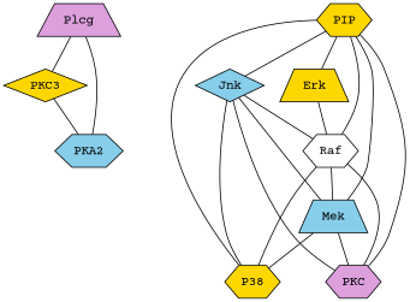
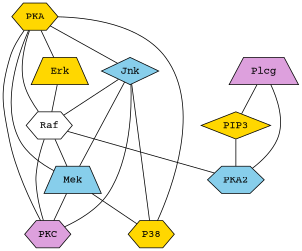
  digraph {
    fontname="Courier Prime"
    node [fillcolor=gold fontname="Courier Prime" shape=hexagon style=filled]
    edge [dir=none fontname="Courier Prime"]
-   PIP3 [shape=diamond label=PKC3]
+   PIP3 [shape=diamond]
    n2 [fillcolor=skyblue label=PKA2]
-   PKA [label=PIP]
+   PKA
    P38
    Mek [fillcolor=skyblue shape=trapezium]
    PKC [fillcolor=plum]
    Erk [shape=trapezium]
    Jnk [fillcolor=skyblue shape=diamond]
    Raf [fillcolor=white]
    Plcg [fillcolor=plum shape=trapezium]
    PIP3 -> n2
    PKA -> P38
    PKA -> Mek
    PKA -> PKC
    PKA -> Erk
    PKA -> Jnk
    PKA -> Raf
    Mek -> P38
    Mek -> PKC
    Erk -> Raf
    Jnk -> P38
    Jnk -> Mek
    Jnk -> PKC
    Jnk -> Raf
-   Raf -> P38
+   Raf -> n2
    Raf -> Mek
    Raf -> PKC
    Plcg -> PIP3
    Plcg -> n2
  }
